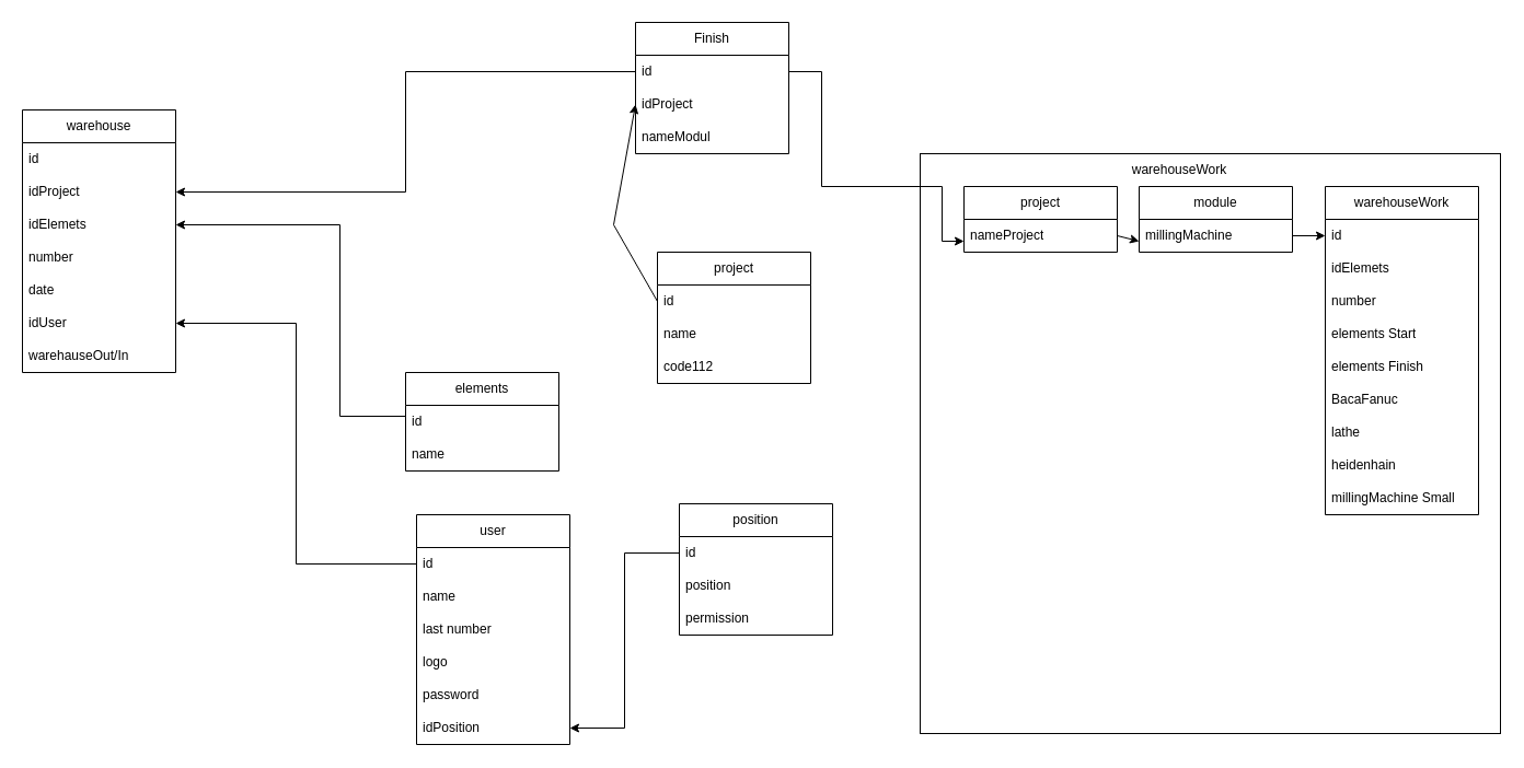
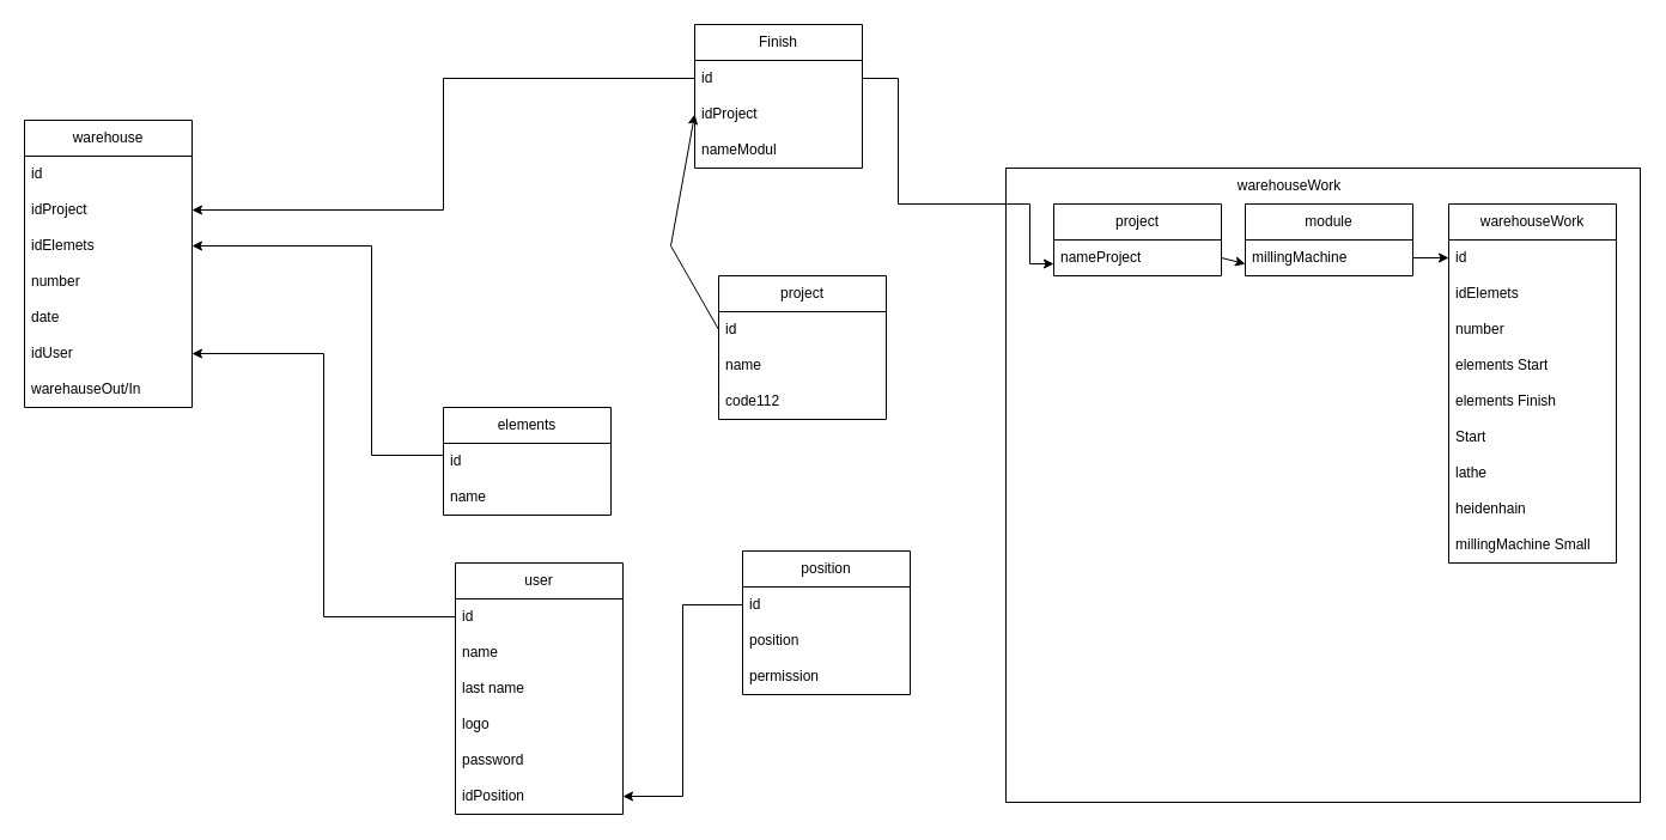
  <mxCell id="0" />
  <mxCell id="1" parent="0" />
  <mxCell id="2" value="" style="whiteSpace=wrap;html=1;aspect=fixed;" vertex="1" parent="1"><mxGeometry x="840" y="140" width="530" height="530" as="geometry" /></mxCell>
  <mxCell id="3" value="user" style="swimlane;fontStyle=0;childLayout=stackLayout;horizontal=1;startSize=30;horizontalStack=0;resizeParent=1;resizeParentMax=0;resizeLast=0;collapsible=1;marginBottom=0;whiteSpace=wrap;html=1;" parent="1" vertex="1"><mxGeometry x="380" y="470" width="140" height="210" as="geometry" /></mxCell>
  <mxCell id="4" value="id" style="text;strokeColor=none;fillColor=none;align=left;verticalAlign=middle;spacingLeft=4;spacingRight=4;overflow=hidden;points=[[0,0.5],[1,0.5]];portConstraint=eastwest;rotatable=0;whiteSpace=wrap;html=1;" parent="3" vertex="1"><mxGeometry y="30" width="140" height="30" as="geometry" /></mxCell>
  <mxCell id="5" value="name" style="text;strokeColor=none;fillColor=none;align=left;verticalAlign=middle;spacingLeft=4;spacingRight=4;overflow=hidden;points=[[0,0.5],[1,0.5]];portConstraint=eastwest;rotatable=0;whiteSpace=wrap;html=1;" parent="3" vertex="1"><mxGeometry y="60" width="140" height="30" as="geometry" /></mxCell>
- <mxCell id="6" value="last number" style="text;strokeColor=none;fillColor=none;align=left;verticalAlign=middle;spacingLeft=4;spacingRight=4;overflow=hidden;points=[[0,0.5],[1,0.5]];portConstraint=eastwest;rotatable=0;whiteSpace=wrap;html=1;" parent="3" vertex="1"><mxGeometry y="90" width="140" height="30" as="geometry" /></mxCell>
+ <mxCell id="6" value="last name" style="text;strokeColor=none;fillColor=none;align=left;verticalAlign=middle;spacingLeft=4;spacingRight=4;overflow=hidden;points=[[0,0.5],[1,0.5]];portConstraint=eastwest;rotatable=0;whiteSpace=wrap;html=1;" parent="3" vertex="1"><mxGeometry y="90" width="140" height="30" as="geometry" /></mxCell>
  <mxCell id="7" value="logo" style="text;strokeColor=none;fillColor=none;align=left;verticalAlign=middle;spacingLeft=4;spacingRight=4;overflow=hidden;points=[[0,0.5],[1,0.5]];portConstraint=eastwest;rotatable=0;whiteSpace=wrap;html=1;" parent="3" vertex="1"><mxGeometry y="120" width="140" height="30" as="geometry" /></mxCell>
  <mxCell id="8" value="password" style="text;strokeColor=none;fillColor=none;align=left;verticalAlign=middle;spacingLeft=4;spacingRight=4;overflow=hidden;points=[[0,0.5],[1,0.5]];portConstraint=eastwest;rotatable=0;whiteSpace=wrap;html=1;" parent="3" vertex="1"><mxGeometry y="150" width="140" height="30" as="geometry" /></mxCell>
  <mxCell id="9" value="idPosition" style="text;strokeColor=none;fillColor=none;align=left;verticalAlign=middle;spacingLeft=4;spacingRight=4;overflow=hidden;points=[[0,0.5],[1,0.5]];portConstraint=eastwest;rotatable=0;whiteSpace=wrap;html=1;" parent="3" vertex="1"><mxGeometry y="180" width="140" height="30" as="geometry" /></mxCell>
  <mxCell id="10" value="elements" style="swimlane;fontStyle=0;childLayout=stackLayout;horizontal=1;startSize=30;horizontalStack=0;resizeParent=1;resizeParentMax=0;resizeLast=0;collapsible=1;marginBottom=0;whiteSpace=wrap;html=1;" parent="1" vertex="1"><mxGeometry x="370" y="340" width="140" height="90" as="geometry" /></mxCell>
  <mxCell id="11" value="id" style="text;strokeColor=none;fillColor=none;align=left;verticalAlign=middle;spacingLeft=4;spacingRight=4;overflow=hidden;points=[[0,0.5],[1,0.5]];portConstraint=eastwest;rotatable=0;whiteSpace=wrap;html=1;" parent="10" vertex="1"><mxGeometry y="30" width="140" height="30" as="geometry" /></mxCell>
  <mxCell id="12" value="name" style="text;strokeColor=none;fillColor=none;align=left;verticalAlign=middle;spacingLeft=4;spacingRight=4;overflow=hidden;points=[[0,0.5],[1,0.5]];portConstraint=eastwest;rotatable=0;whiteSpace=wrap;html=1;" parent="10" vertex="1"><mxGeometry y="60" width="140" height="30" as="geometry" /></mxCell>
  <mxCell id="13" value="position" style="swimlane;fontStyle=0;childLayout=stackLayout;horizontal=1;startSize=30;horizontalStack=0;resizeParent=1;resizeParentMax=0;resizeLast=0;collapsible=1;marginBottom=0;whiteSpace=wrap;html=1;" parent="1" vertex="1"><mxGeometry x="620" y="460" width="140" height="120" as="geometry" /></mxCell>
  <mxCell id="14" value="id" style="text;strokeColor=none;fillColor=none;align=left;verticalAlign=middle;spacingLeft=4;spacingRight=4;overflow=hidden;points=[[0,0.5],[1,0.5]];portConstraint=eastwest;rotatable=0;whiteSpace=wrap;html=1;" parent="13" vertex="1"><mxGeometry y="30" width="140" height="30" as="geometry" /></mxCell>
  <mxCell id="15" value="position" style="text;strokeColor=none;fillColor=none;align=left;verticalAlign=middle;spacingLeft=4;spacingRight=4;overflow=hidden;points=[[0,0.5],[1,0.5]];portConstraint=eastwest;rotatable=0;whiteSpace=wrap;html=1;" parent="13" vertex="1"><mxGeometry y="60" width="140" height="30" as="geometry" /></mxCell>
  <mxCell id="16" value="permission" style="text;strokeColor=none;fillColor=none;align=left;verticalAlign=middle;spacingLeft=4;spacingRight=4;overflow=hidden;points=[[0,0.5],[1,0.5]];portConstraint=eastwest;rotatable=0;whiteSpace=wrap;html=1;" parent="13" vertex="1"><mxGeometry y="90" width="140" height="30" as="geometry" /></mxCell>
  <mxCell id="17" value="project" style="swimlane;fontStyle=0;childLayout=stackLayout;horizontal=1;startSize=30;horizontalStack=0;resizeParent=1;resizeParentMax=0;resizeLast=0;collapsible=1;marginBottom=0;whiteSpace=wrap;html=1;" parent="1" vertex="1"><mxGeometry x="600" y="230" width="140" height="120" as="geometry" /></mxCell>
  <mxCell id="18" value="id" style="text;strokeColor=none;fillColor=none;align=left;verticalAlign=middle;spacingLeft=4;spacingRight=4;overflow=hidden;points=[[0,0.5],[1,0.5]];portConstraint=eastwest;rotatable=0;whiteSpace=wrap;html=1;" parent="17" vertex="1"><mxGeometry y="30" width="140" height="30" as="geometry" /></mxCell>
  <mxCell id="19" value="name" style="text;strokeColor=none;fillColor=none;align=left;verticalAlign=middle;spacingLeft=4;spacingRight=4;overflow=hidden;points=[[0,0.5],[1,0.5]];portConstraint=eastwest;rotatable=0;whiteSpace=wrap;html=1;" parent="17" vertex="1"><mxGeometry y="60" width="140" height="30" as="geometry" /></mxCell>
  <mxCell id="20" value="code112" style="text;strokeColor=none;fillColor=none;align=left;verticalAlign=middle;spacingLeft=4;spacingRight=4;overflow=hidden;points=[[0,0.5],[1,0.5]];portConstraint=eastwest;rotatable=0;whiteSpace=wrap;html=1;" parent="17" vertex="1"><mxGeometry y="90" width="140" height="30" as="geometry" /></mxCell>
  <mxCell id="21" value="warehouse" style="swimlane;fontStyle=0;childLayout=stackLayout;horizontal=1;startSize=30;horizontalStack=0;resizeParent=1;resizeParentMax=0;resizeLast=0;collapsible=1;marginBottom=0;whiteSpace=wrap;html=1;" parent="1" vertex="1"><mxGeometry x="20" y="100" width="140" height="240" as="geometry" /></mxCell>
  <mxCell id="22" value="id" style="text;strokeColor=none;fillColor=none;align=left;verticalAlign=middle;spacingLeft=4;spacingRight=4;overflow=hidden;points=[[0,0.5],[1,0.5]];portConstraint=eastwest;rotatable=0;whiteSpace=wrap;html=1;" parent="21" vertex="1"><mxGeometry y="30" width="140" height="30" as="geometry" /></mxCell>
  <mxCell id="23" value="idProject" style="text;strokeColor=none;fillColor=none;align=left;verticalAlign=middle;spacingLeft=4;spacingRight=4;overflow=hidden;points=[[0,0.5],[1,0.5]];portConstraint=eastwest;rotatable=0;whiteSpace=wrap;html=1;" parent="21" vertex="1"><mxGeometry y="60" width="140" height="30" as="geometry" /></mxCell>
  <mxCell id="24" value="idElemets" style="text;strokeColor=none;fillColor=none;align=left;verticalAlign=middle;spacingLeft=4;spacingRight=4;overflow=hidden;points=[[0,0.5],[1,0.5]];portConstraint=eastwest;rotatable=0;whiteSpace=wrap;html=1;" parent="21" vertex="1"><mxGeometry y="90" width="140" height="30" as="geometry" /></mxCell>
  <mxCell id="25" value="number" style="text;strokeColor=none;fillColor=none;align=left;verticalAlign=middle;spacingLeft=4;spacingRight=4;overflow=hidden;points=[[0,0.5],[1,0.5]];portConstraint=eastwest;rotatable=0;whiteSpace=wrap;html=1;" parent="21" vertex="1"><mxGeometry y="120" width="140" height="30" as="geometry" /></mxCell>
  <mxCell id="26" value="date" style="text;strokeColor=none;fillColor=none;align=left;verticalAlign=middle;spacingLeft=4;spacingRight=4;overflow=hidden;points=[[0,0.5],[1,0.5]];portConstraint=eastwest;rotatable=0;whiteSpace=wrap;html=1;" parent="21" vertex="1"><mxGeometry y="150" width="140" height="30" as="geometry" /></mxCell>
  <mxCell id="27" value="idUser" style="text;strokeColor=none;fillColor=none;align=left;verticalAlign=middle;spacingLeft=4;spacingRight=4;overflow=hidden;points=[[0,0.5],[1,0.5]];portConstraint=eastwest;rotatable=0;whiteSpace=wrap;html=1;" parent="21" vertex="1"><mxGeometry y="180" width="140" height="30" as="geometry" /></mxCell>
  <mxCell id="28" value="warehauseOut/In" style="text;strokeColor=none;fillColor=none;align=left;verticalAlign=middle;spacingLeft=4;spacingRight=4;overflow=hidden;points=[[0,0.5],[1,0.5]];portConstraint=eastwest;rotatable=0;whiteSpace=wrap;html=1;" parent="21" vertex="1"><mxGeometry y="210" width="140" height="30" as="geometry" /></mxCell>
  <mxCell id="29" style="edgeStyle=orthogonalEdgeStyle;rounded=0;orthogonalLoop=1;jettySize=auto;html=1;" parent="1" source="11" target="24" edge="1"><mxGeometry relative="1" as="geometry"><Array as="points"><mxPoint x="310" y="380" /><mxPoint x="310" y="205" /></Array></mxGeometry></mxCell>
  <mxCell id="30" style="edgeStyle=orthogonalEdgeStyle;rounded=0;orthogonalLoop=1;jettySize=auto;html=1;" parent="1" source="14" target="9" edge="1"><mxGeometry relative="1" as="geometry" /></mxCell>
  <mxCell id="31" style="edgeStyle=orthogonalEdgeStyle;rounded=0;orthogonalLoop=1;jettySize=auto;html=1;exitX=0;exitY=0.5;exitDx=0;exitDy=0;" parent="1" source="37" target="23" edge="1"><mxGeometry relative="1" as="geometry" /></mxCell>
  <mxCell id="32" style="edgeStyle=orthogonalEdgeStyle;rounded=0;orthogonalLoop=1;jettySize=auto;html=1;" parent="1" source="4" target="27" edge="1"><mxGeometry relative="1" as="geometry" /></mxCell>
  <mxCell id="33" value="project" style="swimlane;fontStyle=0;childLayout=stackLayout;horizontal=1;startSize=30;horizontalStack=0;resizeParent=1;resizeParentMax=0;resizeLast=0;collapsible=1;marginBottom=0;whiteSpace=wrap;html=1;" parent="1" vertex="1"><mxGeometry x="880" y="170" width="140" height="60" as="geometry" /></mxCell>
  <mxCell id="34" value="nameProject" style="text;strokeColor=none;fillColor=none;align=left;verticalAlign=middle;spacingLeft=4;spacingRight=4;overflow=hidden;points=[[0,0.5],[1,0.5]];portConstraint=eastwest;rotatable=0;whiteSpace=wrap;html=1;" vertex="1" parent="33"><mxGeometry y="30" width="140" height="30" as="geometry" /></mxCell>
  <mxCell id="35" style="edgeStyle=orthogonalEdgeStyle;rounded=0;orthogonalLoop=1;jettySize=auto;html=1;exitX=1;exitY=0.5;exitDx=0;exitDy=0;" parent="1" source="37" target="34" edge="1"><mxGeometry relative="1" as="geometry"><Array as="points"><mxPoint x="750" y="65" /><mxPoint x="750" y="170" /><mxPoint x="860" y="170" /><mxPoint x="860" y="220" /></Array><mxPoint x="780" y="170" as="sourcePoint" /></mxGeometry></mxCell>
  <mxCell id="36" value="Finish" style="swimlane;fontStyle=0;childLayout=stackLayout;horizontal=1;startSize=30;horizontalStack=0;resizeParent=1;resizeParentMax=0;resizeLast=0;collapsible=1;marginBottom=0;whiteSpace=wrap;html=1;" vertex="1" parent="1"><mxGeometry x="580" width="140" height="120" as="geometry" y="20" /></mxCell>
  <mxCell id="37" value="id" style="text;strokeColor=none;fillColor=none;align=left;verticalAlign=middle;spacingLeft=4;spacingRight=4;overflow=hidden;points=[[0,0.5],[1,0.5]];portConstraint=eastwest;rotatable=0;whiteSpace=wrap;html=1;" vertex="1" parent="36"><mxGeometry y="30" width="140" height="30" as="geometry" /></mxCell>
  <mxCell id="38" value="idProject" style="text;strokeColor=none;fillColor=none;align=left;verticalAlign=middle;spacingLeft=4;spacingRight=4;overflow=hidden;points=[[0,0.5],[1,0.5]];portConstraint=eastwest;rotatable=0;whiteSpace=wrap;html=1;" vertex="1" parent="36"><mxGeometry y="60" width="140" height="30" as="geometry" /></mxCell>
  <mxCell id="39" value="nameModul" style="text;strokeColor=none;fillColor=none;align=left;verticalAlign=middle;spacingLeft=4;spacingRight=4;overflow=hidden;points=[[0,0.5],[1,0.5]];portConstraint=eastwest;rotatable=0;whiteSpace=wrap;html=1;" vertex="1" parent="36"><mxGeometry y="90" width="140" height="30" as="geometry" /></mxCell>
  <mxCell id="40" value="" style="endArrow=classic;html=1;rounded=0;entryX=0;entryY=0.5;entryDx=0;entryDy=0;exitX=0;exitY=0.5;exitDx=0;exitDy=0;" edge="1" parent="1" source="18" target="38"><mxGeometry width="50" height="50" relative="1" as="geometry"><mxPoint x="320" y="470" as="sourcePoint" /><mxPoint x="370" y="420" as="targetPoint" /><Array as="points"><mxPoint x="560" y="205" /></Array></mxGeometry></mxCell>
  <mxCell id="41" value="warehouseWork" style="text;html=1;strokeColor=none;fillColor=none;align=center;verticalAlign=middle;whiteSpace=wrap;rounded=0;" vertex="1" parent="1"><mxGeometry x="1047" y="140" width="60" height="30" as="geometry" /></mxCell>
  <mxCell id="42" value="module" style="swimlane;fontStyle=0;childLayout=stackLayout;horizontal=1;startSize=30;horizontalStack=0;resizeParent=1;resizeParentMax=0;resizeLast=0;collapsible=1;marginBottom=0;whiteSpace=wrap;html=1;" vertex="1" parent="1"><mxGeometry x="1040" y="170" width="140" height="60" as="geometry" /></mxCell>
  <mxCell id="43" value="millingMachine" style="text;strokeColor=none;fillColor=none;align=left;verticalAlign=middle;spacingLeft=4;spacingRight=4;overflow=hidden;points=[[0,0.5],[1,0.5]];portConstraint=eastwest;rotatable=0;whiteSpace=wrap;html=1;" vertex="1" parent="42"><mxGeometry y="30" width="140" height="30" as="geometry" /></mxCell>
  <mxCell id="44" value="warehouseWork" style="swimlane;fontStyle=0;childLayout=stackLayout;horizontal=1;startSize=30;horizontalStack=0;resizeParent=1;resizeParentMax=0;resizeLast=0;collapsible=1;marginBottom=0;whiteSpace=wrap;html=1;" vertex="1" parent="1"><mxGeometry x="1210" y="170" width="140" height="300" as="geometry" /></mxCell>
  <mxCell id="45" value="id" style="text;strokeColor=none;fillColor=none;align=left;verticalAlign=middle;spacingLeft=4;spacingRight=4;overflow=hidden;points=[[0,0.5],[1,0.5]];portConstraint=eastwest;rotatable=0;whiteSpace=wrap;html=1;" vertex="1" parent="44"><mxGeometry y="30" width="140" height="30" as="geometry" /></mxCell>
  <mxCell id="46" value="idElemets" style="text;strokeColor=none;fillColor=none;align=left;verticalAlign=middle;spacingLeft=4;spacingRight=4;overflow=hidden;points=[[0,0.5],[1,0.5]];portConstraint=eastwest;rotatable=0;whiteSpace=wrap;html=1;" vertex="1" parent="44"><mxGeometry y="60" width="140" height="30" as="geometry" /></mxCell>
  <mxCell id="47" value="number" style="text;strokeColor=none;fillColor=none;align=left;verticalAlign=middle;spacingLeft=4;spacingRight=4;overflow=hidden;points=[[0,0.5],[1,0.5]];portConstraint=eastwest;rotatable=0;whiteSpace=wrap;html=1;" vertex="1" parent="44"><mxGeometry y="90" width="140" height="30" as="geometry" /></mxCell>
  <mxCell id="48" value="elements Start" style="text;strokeColor=none;fillColor=none;align=left;verticalAlign=middle;spacingLeft=4;spacingRight=4;overflow=hidden;points=[[0,0.5],[1,0.5]];portConstraint=eastwest;rotatable=0;whiteSpace=wrap;html=1;" vertex="1" parent="44"><mxGeometry y="120" width="140" height="30" as="geometry" /></mxCell>
  <mxCell id="49" value="elements Finish" style="text;strokeColor=none;fillColor=none;align=left;verticalAlign=middle;spacingLeft=4;spacingRight=4;overflow=hidden;points=[[0,0.5],[1,0.5]];portConstraint=eastwest;rotatable=0;whiteSpace=wrap;html=1;" vertex="1" parent="44"><mxGeometry y="150" width="140" height="30" as="geometry" /></mxCell>
- <mxCell id="50" value="BacaFanuc" style="text;strokeColor=none;fillColor=none;align=left;verticalAlign=middle;spacingLeft=4;spacingRight=4;overflow=hidden;points=[[0,0.5],[1,0.5]];portConstraint=eastwest;rotatable=0;whiteSpace=wrap;html=1;" vertex="1" parent="44"><mxGeometry y="180" width="140" height="30" as="geometry" /></mxCell>
+ <mxCell id="50" value="Start" style="text;strokeColor=none;fillColor=none;align=left;verticalAlign=middle;spacingLeft=4;spacingRight=4;overflow=hidden;points=[[0,0.5],[1,0.5]];portConstraint=eastwest;rotatable=0;whiteSpace=wrap;html=1;" vertex="1" parent="44"><mxGeometry y="180" width="140" height="30" as="geometry" /></mxCell>
  <mxCell id="51" value="lathe" style="text;strokeColor=none;fillColor=none;align=left;verticalAlign=middle;spacingLeft=4;spacingRight=4;overflow=hidden;points=[[0,0.5],[1,0.5]];portConstraint=eastwest;rotatable=0;whiteSpace=wrap;html=1;" vertex="1" parent="44"><mxGeometry y="210" width="140" height="30" as="geometry" /></mxCell>
  <mxCell id="52" value="heidenhain" style="text;strokeColor=none;fillColor=none;align=left;verticalAlign=middle;spacingLeft=4;spacingRight=4;overflow=hidden;points=[[0,0.5],[1,0.5]];portConstraint=eastwest;rotatable=0;whiteSpace=wrap;html=1;" vertex="1" parent="44"><mxGeometry y="240" width="140" height="30" as="geometry" /></mxCell>
  <mxCell id="53" value="millingMachine Small" style="text;strokeColor=none;fillColor=none;align=left;verticalAlign=middle;spacingLeft=4;spacingRight=4;overflow=hidden;points=[[0,0.5],[1,0.5]];portConstraint=eastwest;rotatable=0;whiteSpace=wrap;html=1;" vertex="1" parent="44"><mxGeometry y="270" width="140" height="30" as="geometry" /></mxCell>
  <mxCell id="54" value="" style="endArrow=classic;html=1;rounded=0;exitX=1;exitY=0.5;exitDx=0;exitDy=0;" edge="1" parent="1" source="34"><mxGeometry width="50" height="50" relative="1" as="geometry"><mxPoint x="920" y="470" as="sourcePoint" /><mxPoint x="1040" y="220" as="targetPoint" /><Array as="points"><mxPoint x="1040" y="220" /></Array></mxGeometry></mxCell>
  <mxCell id="55" value="" style="endArrow=classic;html=1;rounded=0;entryX=0;entryY=0.5;entryDx=0;entryDy=0;exitX=1;exitY=0.5;exitDx=0;exitDy=0;" edge="1" parent="1" source="43" target="45"><mxGeometry width="50" height="50" relative="1" as="geometry"><mxPoint x="920" y="470" as="sourcePoint" /><mxPoint x="970" y="420" as="targetPoint" /></mxGeometry></mxCell>
